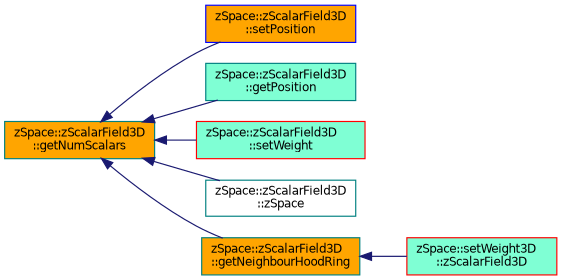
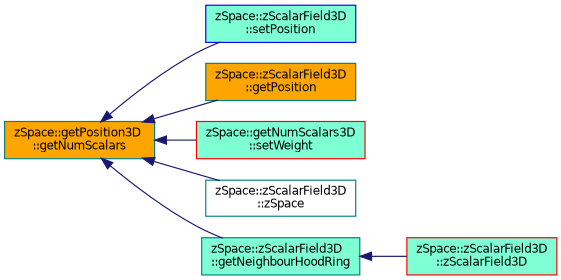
  digraph {
    rankdir=LR
    node [color=teal fillcolor=aquamarine fontname=Helvetica fontsize=10 shape=record style=filled]
    edge [color=midnightblue dir=back fontname=Helvetica fontsize=10 labelfontname=Helvetica labelfontsize=10 style=solid]
-   n1 [fillcolor=orange fontcolor=black height=0.2 label="zSpace::zScalarField3D\l::getNumScalars" width=0.4]
-   n2 [color=blue fillcolor=orange height=0.2 label="zSpace::zScalarField3D\l::setPosition" width=0.4]
-   n3 [height=0.2 label="zSpace::zScalarField3D\l::getPosition" width=0.4]
-   n4 [color=red height=0.2 label="zSpace::zScalarField3D\l::setWeight" width=0.4]
+   n1 [fillcolor=orange fontcolor=black height=0.2 label="zSpace::getPosition3D\l::getNumScalars" width=0.4]
+   n2 [color=blue height=0.2 label="zSpace::zScalarField3D\l::setPosition" width=0.4]
+   n3 [fillcolor=orange height=0.2 label="zSpace::zScalarField3D\l::getPosition" width=0.4]
+   n4 [color=red height=0.2 label="zSpace::getNumScalars3D\l::setWeight" width=0.4]
    n5 [fillcolor=white height=0.2 label="zSpace::zScalarField3D\l::zSpace" width=0.4]
-   n6 [fillcolor=orange height=0.2 label="zSpace::zScalarField3D\l::getNeighbourHoodRing" width=0.4]
-   n7 [color=red height=0.2 label="zSpace::setWeight3D\l::zScalarField3D" width=0.4]
+   n6 [height=0.2 label="zSpace::zScalarField3D\l::getNeighbourHoodRing" width=0.4]
+   n7 [color=red height=0.2 label="zSpace::zScalarField3D\l::zScalarField3D" width=0.4]
    n1 -> n2
    n1 -> n3
    n1 -> n4
    n1 -> n5
    n1 -> n6
    n6 -> n7
  }
